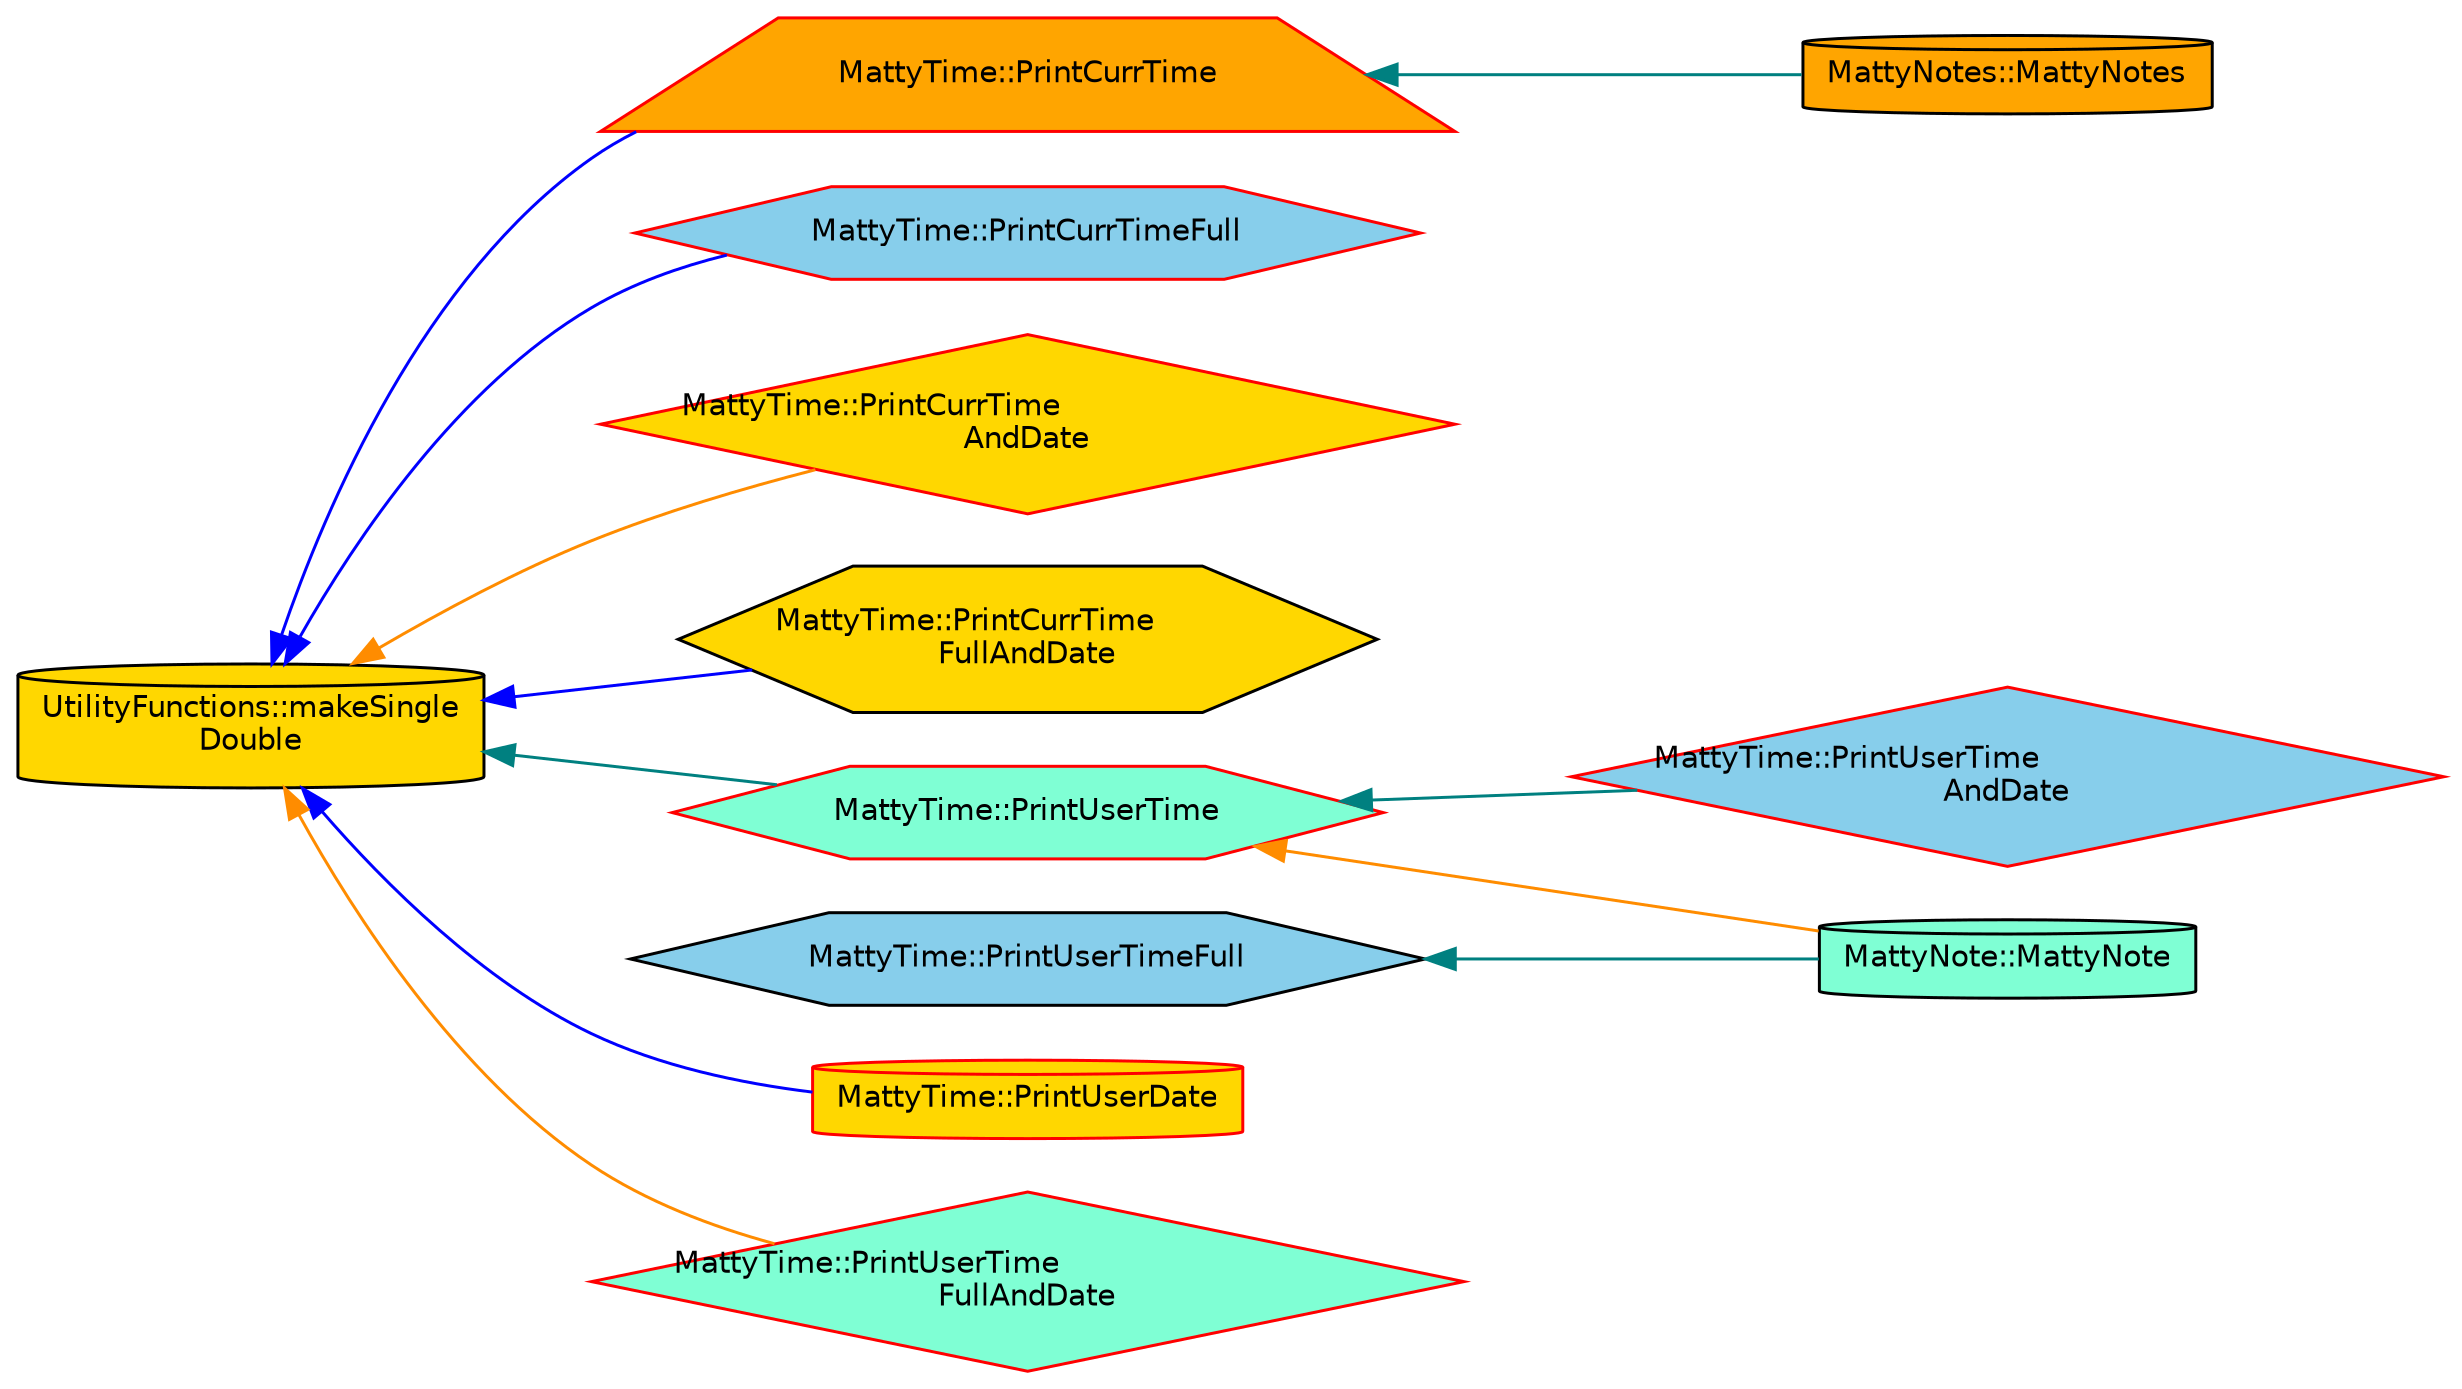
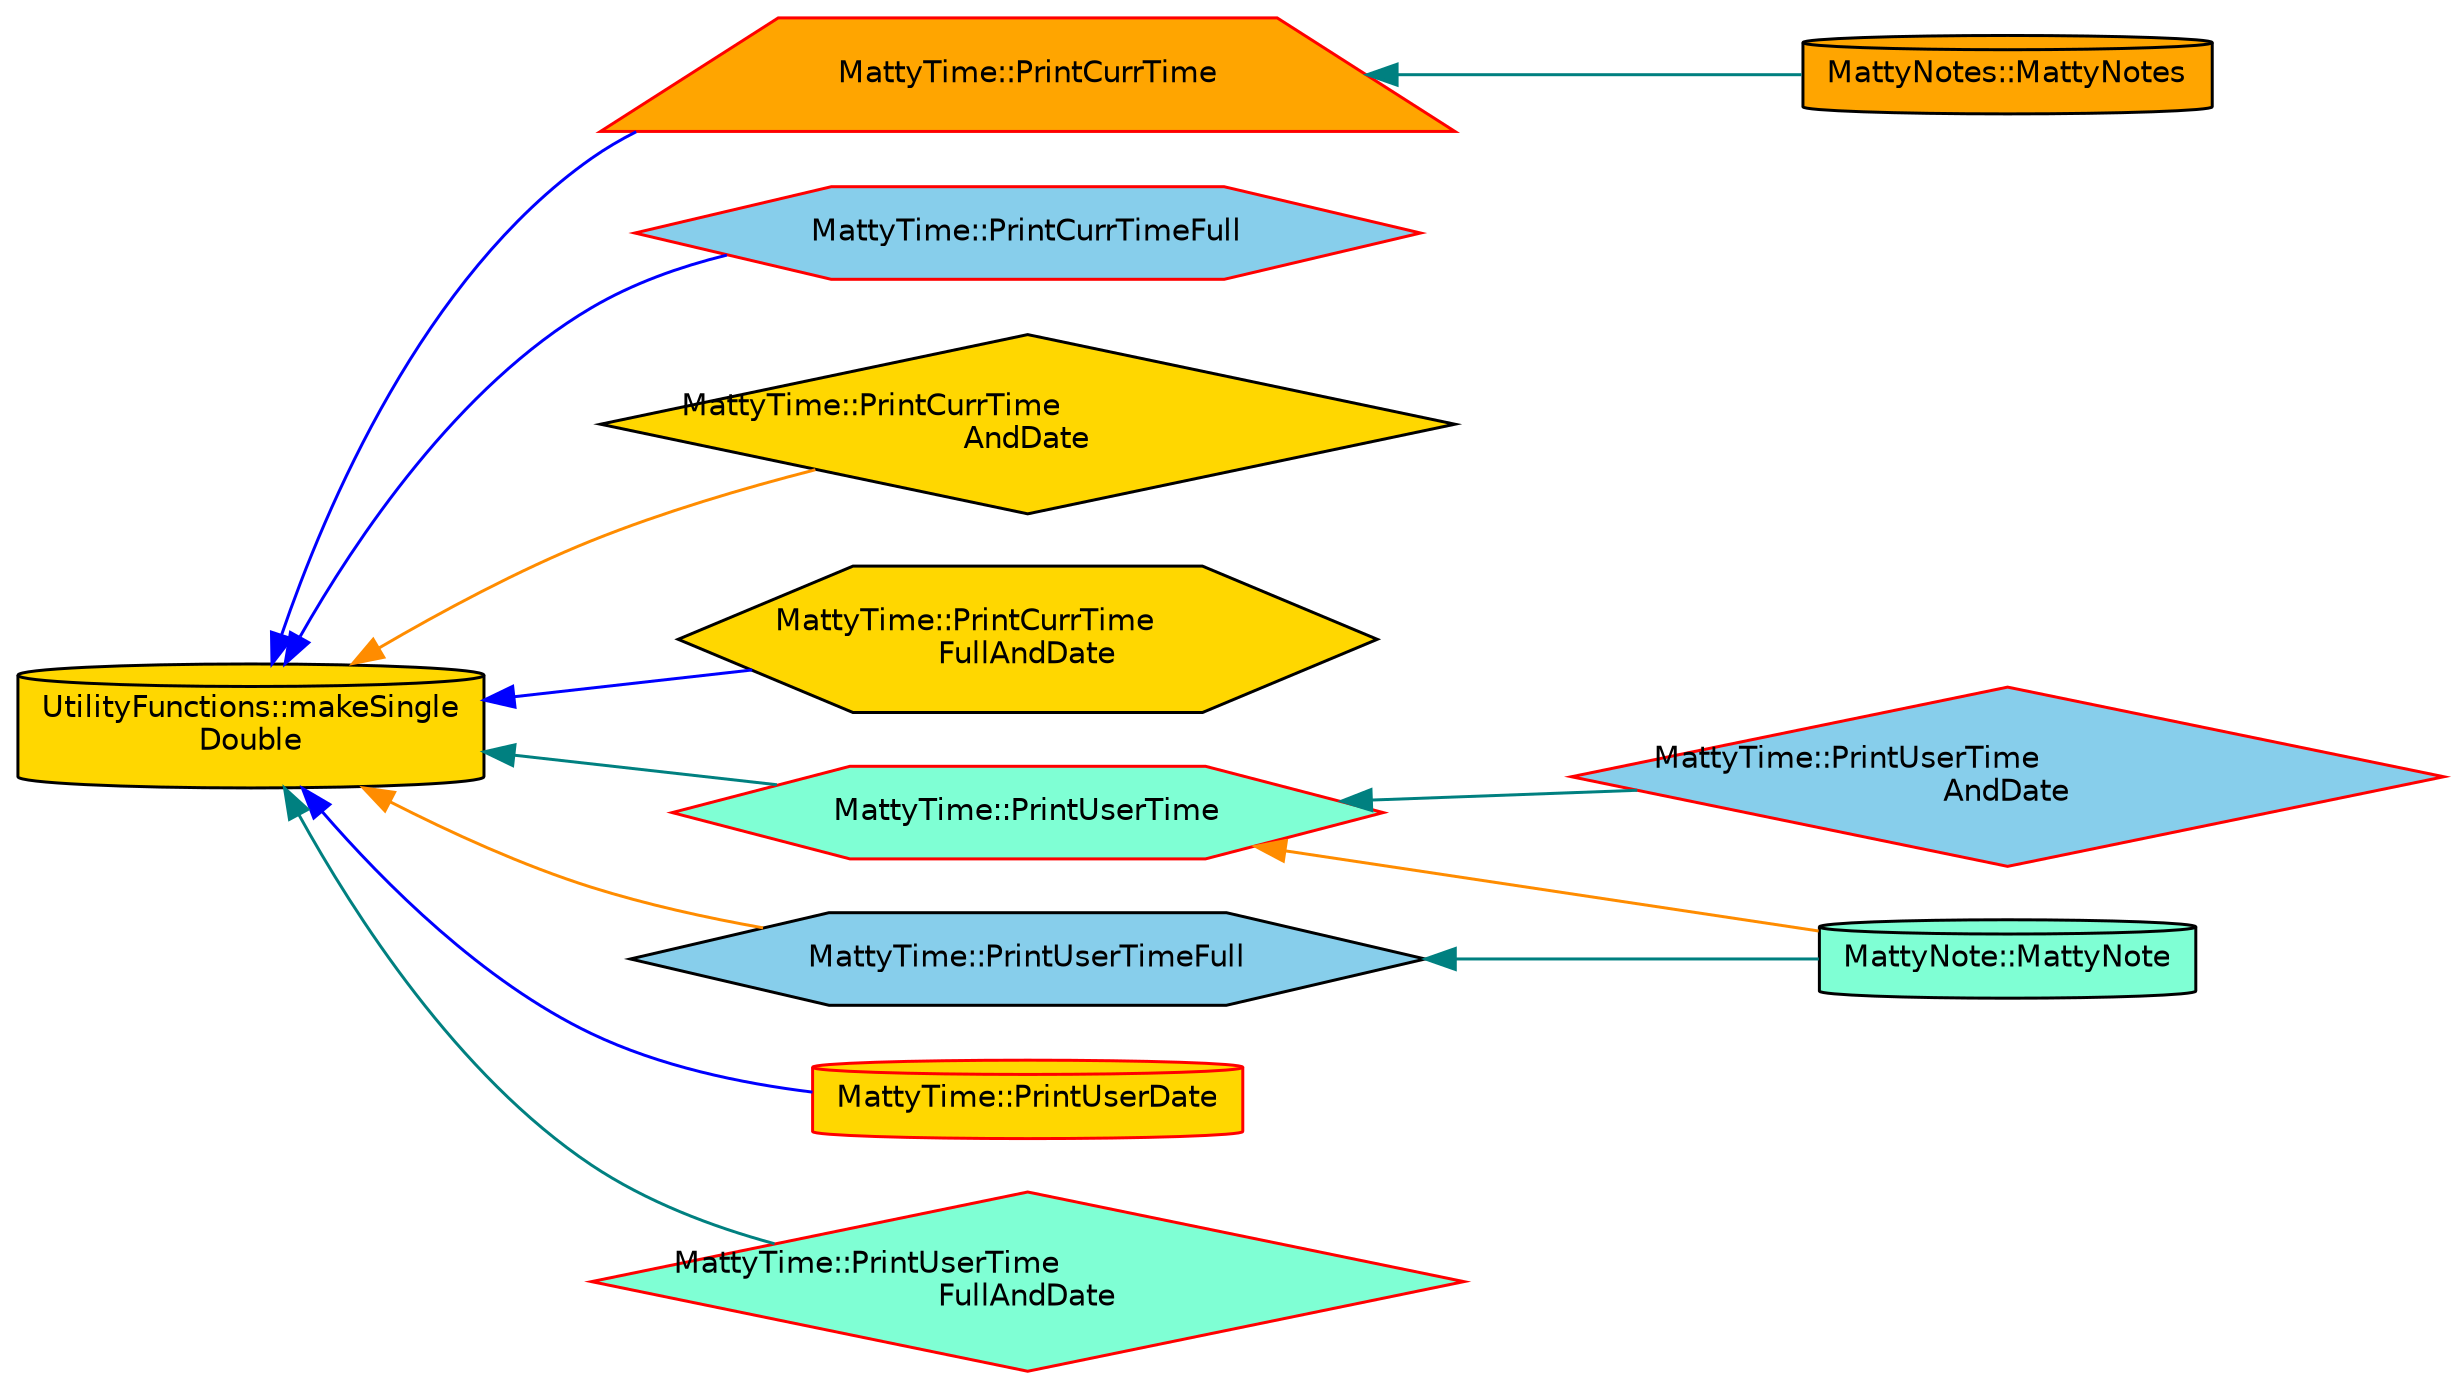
  digraph {
    rankdir=LR
    node [color=red fillcolor=gold fontname=Helvetica fontsize=10 shape=cylinder style=filled]
    edge [color=blue dir=back fontname=Helvetica fontsize=10 labelfontname=Helvetica labelfontsize=10 style=solid]
    n1 [color=black fontcolor=black height=0.2 label="UtilityFunctions::makeSingle\lDouble" width=0.4]
    n2 [fillcolor=orange height=0.2 label="MattyTime::PrintCurrTime" shape=trapezium width=0.4]
    n3 [fillcolor=skyblue height=0.2 label="MattyTime::PrintCurrTimeFull" shape=hexagon width=0.4]
-   n4 [height=0.2 label="MattyTime::PrintCurrTime\lAndDate" shape=diamond width=0.4]
+   n4 [color=black height=0.2 label="MattyTime::PrintCurrTime\lAndDate" shape=diamond width=0.4]
    n5 [color=black height=0.2 label="MattyTime::PrintCurrTime\lFullAndDate" shape=hexagon width=0.4]
    n6 [fillcolor=aquamarine height=0.2 label="MattyTime::PrintUserTime" shape=hexagon width=0.4]
    n7 [color=black fillcolor=skyblue height=0.2 label="MattyTime::PrintUserTimeFull" shape=hexagon width=0.4]
    n8 [height=0.2 label="MattyTime::PrintUserDate" width=0.4]
    n9 [fillcolor=aquamarine height=0.2 label="MattyTime::PrintUserTime\lFullAndDate" shape=diamond width=0.4]
    n10 [color=black fillcolor=orange height=0.2 label="MattyNotes::MattyNotes" width=0.4]
    n11 [fillcolor=skyblue height=0.2 label="MattyTime::PrintUserTime\lAndDate" shape=diamond width=0.4]
    n12 [color=black fillcolor=aquamarine height=0.2 label="MattyNote::MattyNote" width=0.4]
    n1 -> n2
    n1 -> n3
    n1 -> n4 [color=darkorange]
    n1 -> n5
    n1 -> n6 [color=teal]
+   n1 -> n7 [color=darkorange]
    n1 -> n8
-   n1 -> n9 [color=darkorange]
+   n1 -> n9 [color=teal]
    n2 -> n10 [color=teal]
    n6 -> n11 [color=teal]
    n6 -> n12 [color=darkorange]
    n7 -> n12 [color=teal]
  }
